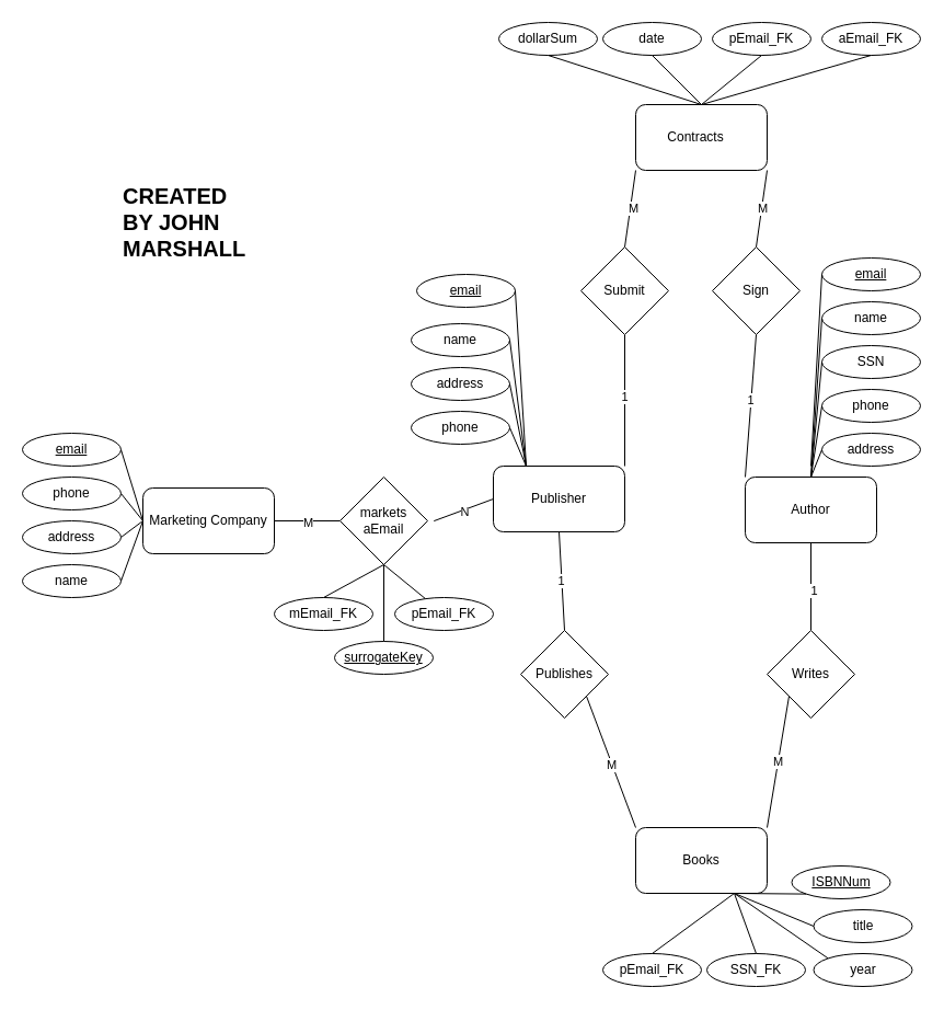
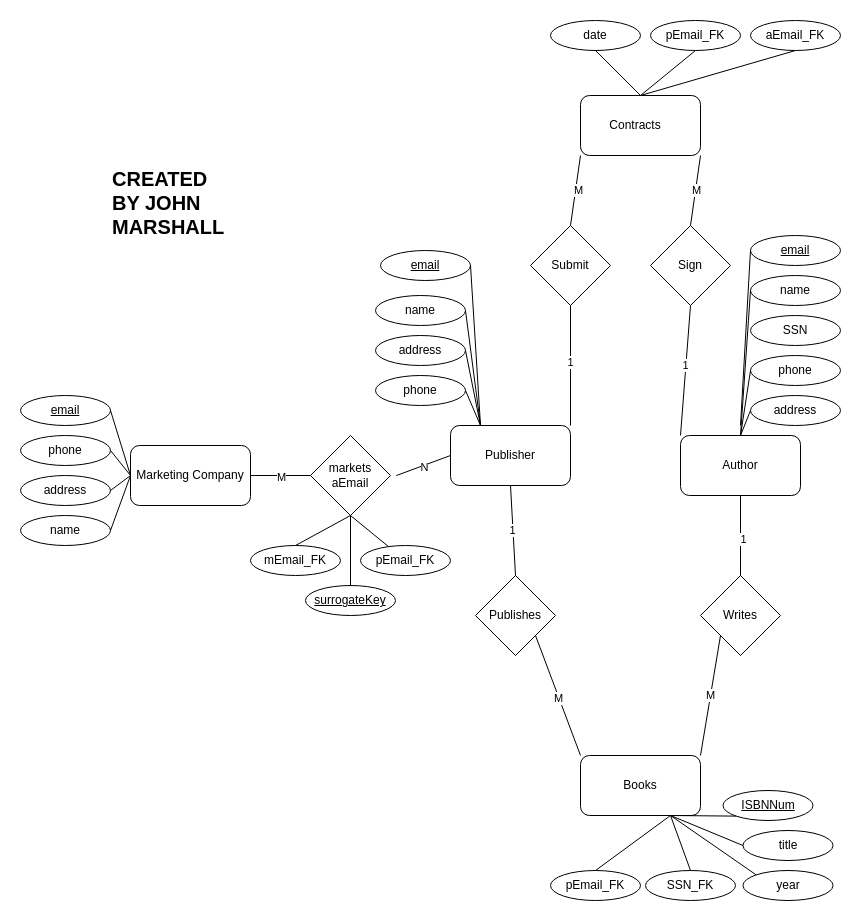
  <mxCell id="0" />
  <mxCell id="1" parent="0" />
  <mxCell id="2" value="Author" style="rounded=1;whiteSpace=wrap;html=1;" parent="1" vertex="1"><mxGeometry x="680" y="435" width="120" height="60" as="geometry" /></mxCell>
  <mxCell id="3" value="SSN" style="ellipse;whiteSpace=wrap;html=1;" parent="1" vertex="1"><mxGeometry x="750" y="315" width="90" height="30" as="geometry" /></mxCell>
  <mxCell id="4" value="name" style="ellipse;whiteSpace=wrap;html=1;" parent="1" vertex="1"><mxGeometry x="750" y="275" width="90" height="30" as="geometry" /></mxCell>
  <mxCell id="5" value="" style="endArrow=none;html=1;rounded=0;entryX=0;entryY=0.5;entryDx=0;entryDy=0;exitX=0.5;exitY=0;exitDx=0;exitDy=0;" parent="1" source="2" target="4" edge="1"><mxGeometry width="50" height="50" relative="1" as="geometry"><mxPoint x="790" y="505" as="sourcePoint" /><mxPoint x="570" y="626" as="targetPoint" /></mxGeometry></mxCell>
- <mxCell id="6" value="" style="endArrow=none;html=1;rounded=0;exitX=0.5;exitY=0;exitDx=0;exitDy=0;entryX=0;entryY=0.5;entryDx=0;entryDy=0;" parent="1" source="2" target="3" edge="1"><mxGeometry width="50" height="50" relative="1" as="geometry"><mxPoint x="520" y="676" as="sourcePoint" /><mxPoint x="570" y="626" as="targetPoint" /></mxGeometry></mxCell>
  <mxCell id="7" value="phone" style="ellipse;whiteSpace=wrap;html=1;" parent="1" vertex="1"><mxGeometry x="750" y="355" width="90" height="30" as="geometry" /></mxCell>
  <mxCell id="8" value="address" style="ellipse;whiteSpace=wrap;html=1;" parent="1" vertex="1"><mxGeometry x="750" y="395" width="90" height="30" as="geometry" /></mxCell>
  <mxCell id="9" value="" style="endArrow=none;html=1;rounded=0;entryX=0;entryY=0.5;entryDx=0;entryDy=0;exitX=0.5;exitY=0;exitDx=0;exitDy=0;" parent="1" source="2" target="7" edge="1"><mxGeometry width="50" height="50" relative="1" as="geometry"><mxPoint x="650" y="586" as="sourcePoint" /><mxPoint x="700" y="536" as="targetPoint" /></mxGeometry></mxCell>
  <mxCell id="10" value="" style="endArrow=none;html=1;rounded=0;entryX=0;entryY=0.5;entryDx=0;entryDy=0;exitX=0.5;exitY=0;exitDx=0;exitDy=0;" parent="1" source="2" target="8" edge="1"><mxGeometry width="50" height="50" relative="1" as="geometry"><mxPoint x="790" y="505" as="sourcePoint" /><mxPoint x="700" y="536" as="targetPoint" /></mxGeometry></mxCell>
  <mxCell id="11" value="Books" style="rounded=1;whiteSpace=wrap;html=1;" parent="1" vertex="1"><mxGeometry x="580" y="755" width="120" height="60" as="geometry" /></mxCell>
  <mxCell id="12" value="&lt;u&gt;ISBNNum&lt;/u&gt;" style="ellipse;whiteSpace=wrap;html=1;" parent="1" vertex="1"><mxGeometry x="722.5" y="790" width="90" height="30" as="geometry" /></mxCell>
  <mxCell id="13" value="title" style="ellipse;whiteSpace=wrap;html=1;" parent="1" vertex="1"><mxGeometry x="742.5" y="830" width="90" height="30" as="geometry" /></mxCell>
  <mxCell id="14" value="" style="endArrow=none;html=1;rounded=0;entryX=0;entryY=0.5;entryDx=0;entryDy=0;exitX=0.75;exitY=1;exitDx=0;exitDy=0;" parent="1" source="11" target="13" edge="1"><mxGeometry width="50" height="50" relative="1" as="geometry"><mxPoint x="502.5" y="980" as="sourcePoint" /><mxPoint x="552.5" y="930" as="targetPoint" /></mxGeometry></mxCell>
  <mxCell id="15" value="" style="endArrow=none;html=1;rounded=0;entryX=0;entryY=1;entryDx=0;entryDy=0;exitX=0.75;exitY=1;exitDx=0;exitDy=0;" parent="1" source="11" target="12" edge="1"><mxGeometry width="50" height="50" relative="1" as="geometry"><mxPoint x="652.5" y="850" as="sourcePoint" /><mxPoint x="552.5" y="930" as="targetPoint" /></mxGeometry></mxCell>
  <mxCell id="16" value="year" style="ellipse;whiteSpace=wrap;html=1;" parent="1" vertex="1"><mxGeometry x="742.5" y="870" width="90" height="30" as="geometry" /></mxCell>
  <mxCell id="17" value="" style="endArrow=none;html=1;rounded=0;entryX=0;entryY=0;entryDx=0;entryDy=0;exitX=0.75;exitY=1;exitDx=0;exitDy=0;" parent="1" source="11" target="16" edge="1"><mxGeometry width="50" height="50" relative="1" as="geometry"><mxPoint x="652.5" y="850" as="sourcePoint" /><mxPoint x="682.5" y="840" as="targetPoint" /></mxGeometry></mxCell>
  <mxCell id="18" value="Publisher" style="rounded=1;whiteSpace=wrap;html=1;" parent="1" vertex="1"><mxGeometry x="450" y="425" width="120" height="60" as="geometry" /></mxCell>
  <mxCell id="19" value="&lt;u&gt;email&lt;/u&gt;" style="ellipse;whiteSpace=wrap;html=1;" parent="1" vertex="1"><mxGeometry x="380" y="250" width="90" height="30" as="geometry" /></mxCell>
  <mxCell id="20" value="name" style="ellipse;whiteSpace=wrap;html=1;" parent="1" vertex="1"><mxGeometry x="375" y="295" width="90" height="30" as="geometry" /></mxCell>
  <mxCell id="21" value="" style="endArrow=none;html=1;rounded=0;entryX=1;entryY=0.5;entryDx=0;entryDy=0;exitX=0.25;exitY=0;exitDx=0;exitDy=0;" parent="1" source="18" target="20" edge="1"><mxGeometry width="50" height="50" relative="1" as="geometry"><mxPoint x="-70" y="665" as="sourcePoint" /><mxPoint x="-20" y="615" as="targetPoint" /></mxGeometry></mxCell>
  <mxCell id="22" value="" style="endArrow=none;html=1;rounded=0;exitX=0.25;exitY=0;exitDx=0;exitDy=0;entryX=1;entryY=0.5;entryDx=0;entryDy=0;" parent="1" source="18" target="19" edge="1"><mxGeometry width="50" height="50" relative="1" as="geometry"><mxPoint x="-70" y="665" as="sourcePoint" /><mxPoint x="-20" y="615" as="targetPoint" /></mxGeometry></mxCell>
  <mxCell id="23" value="address" style="ellipse;whiteSpace=wrap;html=1;" parent="1" vertex="1"><mxGeometry x="375" y="335" width="90" height="30" as="geometry" /></mxCell>
  <mxCell id="24" value="phone" style="ellipse;whiteSpace=wrap;html=1;" parent="1" vertex="1"><mxGeometry x="375" y="375" width="90" height="30" as="geometry" /></mxCell>
  <mxCell id="25" value="" style="endArrow=none;html=1;rounded=0;entryX=1;entryY=0.5;entryDx=0;entryDy=0;exitX=0.25;exitY=0;exitDx=0;exitDy=0;" parent="1" source="18" target="23" edge="1"><mxGeometry width="50" height="50" relative="1" as="geometry"><mxPoint x="60" y="575" as="sourcePoint" /><mxPoint x="110" y="525" as="targetPoint" /></mxGeometry></mxCell>
  <mxCell id="26" value="" style="endArrow=none;html=1;rounded=0;entryX=1;entryY=0.5;entryDx=0;entryDy=0;exitX=0.25;exitY=0;exitDx=0;exitDy=0;" parent="1" source="18" target="24" edge="1"><mxGeometry width="50" height="50" relative="1" as="geometry"><mxPoint x="140" y="485" as="sourcePoint" /><mxPoint x="110" y="525" as="targetPoint" /></mxGeometry></mxCell>
  <mxCell id="27" value="Contracts&amp;nbsp; &amp;nbsp;" style="rounded=1;whiteSpace=wrap;html=1;" parent="1" vertex="1"><mxGeometry x="580" y="95" width="120" height="60" as="geometry" /></mxCell>
- <mxCell id="28" value="dollarSum" style="ellipse;whiteSpace=wrap;html=1;" parent="1" vertex="1"><mxGeometry x="455" y="20" width="90" height="30" as="geometry" /></mxCell>
  <mxCell id="29" value="date" style="ellipse;whiteSpace=wrap;html=1;" parent="1" vertex="1"><mxGeometry x="550" y="20" width="90" height="30" as="geometry" /></mxCell>
- <mxCell id="30" value="" style="endArrow=none;html=1;rounded=0;entryX=0.5;entryY=1;entryDx=0;entryDy=0;exitX=0.5;exitY=0;exitDx=0;exitDy=0;" parent="1" source="27" target="28" edge="1"><mxGeometry width="50" height="50" relative="1" as="geometry"><mxPoint x="505" y="165" as="sourcePoint" /><mxPoint x="555" y="115" as="targetPoint" /></mxGeometry></mxCell>
  <mxCell id="31" value="" style="endArrow=none;html=1;rounded=0;exitX=0.5;exitY=0;exitDx=0;exitDy=0;entryX=0.5;entryY=1;entryDx=0;entryDy=0;" parent="1" source="27" target="29" edge="1"><mxGeometry width="50" height="50" relative="1" as="geometry"><mxPoint x="505" y="165" as="sourcePoint" /><mxPoint x="555" y="115" as="targetPoint" /></mxGeometry></mxCell>
  <mxCell id="32" value="Publishes" style="rhombus;whiteSpace=wrap;html=1;" parent="1" vertex="1"><mxGeometry x="475" y="575" width="80" height="80" as="geometry" /></mxCell>
  <mxCell id="33" value="Writes" style="rhombus;whiteSpace=wrap;html=1;" parent="1" vertex="1"><mxGeometry x="700" y="575" width="80" height="80" as="geometry" /></mxCell>
  <mxCell id="34" value="Submit" style="rhombus;whiteSpace=wrap;html=1;" parent="1" vertex="1"><mxGeometry x="530" y="225" width="80" height="80" as="geometry" /></mxCell>
  <mxCell id="35" value="" style="endArrow=none;html=1;rounded=0;exitX=0.5;exitY=1;exitDx=0;exitDy=0;entryX=0.5;entryY=0;entryDx=0;entryDy=0;" parent="1" source="18" target="32" edge="1"><mxGeometry width="50" height="50" relative="1" as="geometry"><mxPoint x="290" y="560" as="sourcePoint" /><mxPoint x="190" y="620" as="targetPoint" /></mxGeometry></mxCell>
  <mxCell id="36" value="1" style="edgeLabel;html=1;align=center;verticalAlign=middle;resizable=0;points=[];" parent="35" vertex="1" connectable="0"><mxGeometry x="-0.004" y="-1" relative="1" as="geometry"><mxPoint as="offset" /></mxGeometry></mxCell>
  <mxCell id="37" value="" style="endArrow=none;html=1;rounded=0;exitX=1;exitY=1;exitDx=0;exitDy=0;entryX=0;entryY=0;entryDx=0;entryDy=0;" parent="1" source="32" target="11" edge="1"><mxGeometry width="50" height="50" relative="1" as="geometry"><mxPoint x="290" y="560" as="sourcePoint" /><mxPoint x="340" y="510" as="targetPoint" /></mxGeometry></mxCell>
  <mxCell id="38" value="M" style="edgeLabel;html=1;align=center;verticalAlign=middle;resizable=0;points=[];" parent="37" vertex="1" connectable="0"><mxGeometry x="0.024" y="-1" relative="1" as="geometry"><mxPoint as="offset" /></mxGeometry></mxCell>
  <mxCell id="39" value="" style="endArrow=none;html=1;rounded=0;exitX=1;exitY=0;exitDx=0;exitDy=0;entryX=0.5;entryY=1;entryDx=0;entryDy=0;" parent="1" source="18" target="34" edge="1"><mxGeometry width="50" height="50" relative="1" as="geometry"><mxPoint x="290" y="410" as="sourcePoint" /><mxPoint x="340" y="360" as="targetPoint" /></mxGeometry></mxCell>
  <mxCell id="40" value="1" style="edgeLabel;html=1;align=center;verticalAlign=middle;resizable=0;points=[];" parent="39" vertex="1" connectable="0"><mxGeometry x="0.071" y="1" relative="1" as="geometry"><mxPoint as="offset" /></mxGeometry></mxCell>
  <mxCell id="41" value="" style="endArrow=none;html=1;rounded=0;exitX=0.5;exitY=0;exitDx=0;exitDy=0;entryX=0;entryY=1;entryDx=0;entryDy=0;" parent="1" source="34" target="27" edge="1"><mxGeometry width="50" height="50" relative="1" as="geometry"><mxPoint x="290" y="410" as="sourcePoint" /><mxPoint x="340" y="360" as="targetPoint" /></mxGeometry></mxCell>
  <mxCell id="42" value="M" style="edgeLabel;html=1;align=center;verticalAlign=middle;resizable=0;points=[];" parent="41" vertex="1" connectable="0"><mxGeometry x="0.009" y="-2" relative="1" as="geometry"><mxPoint as="offset" /></mxGeometry></mxCell>
  <mxCell id="43" value="" style="endArrow=none;html=1;rounded=0;exitX=1;exitY=0;exitDx=0;exitDy=0;entryX=0;entryY=1;entryDx=0;entryDy=0;" parent="1" source="11" target="33" edge="1"><mxGeometry width="50" height="50" relative="1" as="geometry"><mxPoint x="500" y="660" as="sourcePoint" /><mxPoint x="550" y="610" as="targetPoint" /></mxGeometry></mxCell>
  <mxCell id="44" value="M" style="edgeLabel;html=1;align=center;verticalAlign=middle;resizable=0;points=[];" parent="43" vertex="1" connectable="0"><mxGeometry x="0.001" relative="1" as="geometry"><mxPoint x="-1" as="offset" /></mxGeometry></mxCell>
  <mxCell id="45" value="" style="endArrow=none;html=1;rounded=0;exitX=0.5;exitY=0;exitDx=0;exitDy=0;entryX=0.5;entryY=1;entryDx=0;entryDy=0;" parent="1" source="33" target="2" edge="1"><mxGeometry width="50" height="50" relative="1" as="geometry"><mxPoint x="500" y="660" as="sourcePoint" /><mxPoint x="550" y="610" as="targetPoint" /></mxGeometry></mxCell>
  <mxCell id="46" value="1" style="edgeLabel;html=1;align=center;verticalAlign=middle;resizable=0;points=[];" parent="45" vertex="1" connectable="0"><mxGeometry x="-0.068" y="-2" relative="1" as="geometry"><mxPoint as="offset" /></mxGeometry></mxCell>
  <mxCell id="47" value="Sign" style="rhombus;whiteSpace=wrap;html=1;" parent="1" vertex="1"><mxGeometry x="650" y="225" width="80" height="80" as="geometry" /></mxCell>
  <mxCell id="48" value="" style="endArrow=none;html=1;rounded=0;entryX=0;entryY=0;entryDx=0;entryDy=0;exitX=0.5;exitY=1;exitDx=0;exitDy=0;" parent="1" source="47" target="2" edge="1"><mxGeometry width="50" height="50" relative="1" as="geometry"><mxPoint x="440" y="620" as="sourcePoint" /><mxPoint x="490" y="570" as="targetPoint" /></mxGeometry></mxCell>
  <mxCell id="49" value="1" style="edgeLabel;html=1;align=center;verticalAlign=middle;resizable=0;points=[];" parent="48" vertex="1" connectable="0"><mxGeometry x="-0.075" y="-1" relative="1" as="geometry"><mxPoint as="offset" /></mxGeometry></mxCell>
  <mxCell id="50" value="" style="endArrow=none;html=1;rounded=0;entryX=0.5;entryY=0;entryDx=0;entryDy=0;exitX=1;exitY=1;exitDx=0;exitDy=0;" parent="1" source="27" target="47" edge="1"><mxGeometry width="50" height="50" relative="1" as="geometry"><mxPoint x="620" y="370" as="sourcePoint" /><mxPoint x="660" y="485" as="targetPoint" /></mxGeometry></mxCell>
  <mxCell id="51" value="M" style="edgeLabel;html=1;align=center;verticalAlign=middle;resizable=0;points=[];" parent="50" vertex="1" connectable="0"><mxGeometry x="-0.005" relative="1" as="geometry"><mxPoint as="offset" /></mxGeometry></mxCell>
  <mxCell id="52" value="CREATED BY JOHN MARSHALL" style="text;whiteSpace=wrap;html=1;fontSize=20;fontStyle=1" parent="1" vertex="1"><mxGeometry x="110" y="160" width="120" height="90" as="geometry" /></mxCell>
  <mxCell id="53" value="pEmail_FK" style="ellipse;whiteSpace=wrap;html=1;" parent="1" vertex="1"><mxGeometry x="650" y="20" width="90" height="30" as="geometry" /></mxCell>
  <mxCell id="54" value="aEmail_FK" style="ellipse;whiteSpace=wrap;html=1;" parent="1" vertex="1"><mxGeometry x="750" y="20" width="90" height="30" as="geometry" /></mxCell>
  <mxCell id="55" value="pEmail_FK" style="ellipse;whiteSpace=wrap;html=1;" parent="1" vertex="1"><mxGeometry x="550" y="870" width="90" height="30" as="geometry" /></mxCell>
  <mxCell id="56" value="SSN_FK" style="ellipse;whiteSpace=wrap;html=1;" parent="1" vertex="1"><mxGeometry x="645" y="870" width="90" height="30" as="geometry" /></mxCell>
  <mxCell id="57" value="" style="endArrow=none;html=1;rounded=0;entryX=0.5;entryY=1;entryDx=0;entryDy=0;exitX=0.5;exitY=0;exitDx=0;exitDy=0;" parent="1" source="27" target="53" edge="1"><mxGeometry width="50" height="50" relative="1" as="geometry"><mxPoint x="470" y="105" as="sourcePoint" /><mxPoint x="520" y="55" as="targetPoint" /></mxGeometry></mxCell>
  <mxCell id="58" value="" style="endArrow=none;html=1;rounded=0;exitX=0.5;exitY=1;exitDx=0;exitDy=0;entryX=0.5;entryY=0;entryDx=0;entryDy=0;" parent="1" source="54" target="27" edge="1"><mxGeometry width="50" height="50" relative="1" as="geometry"><mxPoint x="600" y="-5" as="sourcePoint" /><mxPoint x="490" y="-25" as="targetPoint" /></mxGeometry></mxCell>
  <mxCell id="59" value="" style="endArrow=none;html=1;rounded=0;exitX=0.5;exitY=0;exitDx=0;exitDy=0;entryX=0.75;entryY=1;entryDx=0;entryDy=0;" parent="1" source="56" target="11" edge="1"><mxGeometry width="50" height="50" relative="1" as="geometry"><mxPoint x="662.5" y="730" as="sourcePoint" /><mxPoint x="652.5" y="850" as="targetPoint" /></mxGeometry></mxCell>
  <mxCell id="60" value="" style="endArrow=none;html=1;rounded=0;exitX=0.5;exitY=0;exitDx=0;exitDy=0;entryX=0.75;entryY=1;entryDx=0;entryDy=0;" parent="1" source="55" target="11" edge="1"><mxGeometry width="50" height="50" relative="1" as="geometry"><mxPoint x="662.5" y="730" as="sourcePoint" /><mxPoint x="712.5" y="680" as="targetPoint" /></mxGeometry></mxCell>
  <mxCell id="61" value="Marketing Company" style="rounded=1;whiteSpace=wrap;html=1;" parent="1" vertex="1"><mxGeometry x="130" y="445" width="120" height="60" as="geometry" /></mxCell>
  <mxCell id="62" value="&lt;u&gt;email&lt;/u&gt;" style="ellipse;whiteSpace=wrap;html=1;" parent="1" vertex="1"><mxGeometry x="20" y="395" width="90" height="30" as="geometry" /></mxCell>
  <mxCell id="63" value="name" style="ellipse;whiteSpace=wrap;html=1;" parent="1" vertex="1"><mxGeometry x="20" y="515" width="90" height="30" as="geometry" /></mxCell>
  <mxCell id="64" value="address" style="ellipse;whiteSpace=wrap;html=1;" parent="1" vertex="1"><mxGeometry x="20" y="475" width="90" height="30" as="geometry" /></mxCell>
  <mxCell id="65" value="phone" style="ellipse;whiteSpace=wrap;html=1;" parent="1" vertex="1"><mxGeometry x="20" y="435" width="90" height="30" as="geometry" /></mxCell>
  <mxCell id="66" value="markets aEmail" style="rhombus;whiteSpace=wrap;html=1;" parent="1" vertex="1"><mxGeometry x="310" y="435" width="80" height="80" as="geometry" /></mxCell>
  <mxCell id="67" value="" style="endArrow=none;html=1;rounded=0;exitX=1;exitY=0.5;exitDx=0;exitDy=0;entryX=0;entryY=0.5;entryDx=0;entryDy=0;" parent="1" source="61" target="66" edge="1"><mxGeometry width="50" height="50" relative="1" as="geometry"><mxPoint x="160" y="405" as="sourcePoint" /><mxPoint x="310" y="405" as="targetPoint" /></mxGeometry></mxCell>
  <mxCell id="68" value="M" style="edgeLabel;html=1;align=center;verticalAlign=middle;resizable=0;points=[];" parent="67" vertex="1" connectable="0"><mxGeometry x="-0.004" y="-1" relative="1" as="geometry"><mxPoint as="offset" /></mxGeometry></mxCell>
  <mxCell id="69" value="" style="endArrow=none;html=1;rounded=0;exitX=1.072;exitY=0.501;exitDx=0;exitDy=0;exitPerimeter=0;entryX=0;entryY=0.5;entryDx=0;entryDy=0;" parent="1" source="66" target="18" edge="1"><mxGeometry width="50" height="50" relative="1" as="geometry"><mxPoint x="160" y="405" as="sourcePoint" /><mxPoint x="210" y="355" as="targetPoint" /></mxGeometry></mxCell>
  <mxCell id="70" value="N" style="edgeLabel;html=1;align=center;verticalAlign=middle;resizable=0;points=[];" parent="69" vertex="1" connectable="0"><mxGeometry x="0.006" y="-2" relative="1" as="geometry"><mxPoint as="offset" /></mxGeometry></mxCell>
  <mxCell id="71" value="" style="endArrow=none;html=1;rounded=0;exitX=1;exitY=0.5;exitDx=0;exitDy=0;entryX=0;entryY=0.5;entryDx=0;entryDy=0;" parent="1" source="62" target="61" edge="1"><mxGeometry width="50" height="50" relative="1" as="geometry"><mxPoint x="200" y="325" as="sourcePoint" /><mxPoint x="250" y="275" as="targetPoint" /></mxGeometry></mxCell>
  <mxCell id="72" value="" style="endArrow=none;html=1;rounded=0;exitX=0;exitY=0.5;exitDx=0;exitDy=0;entryX=1;entryY=0.5;entryDx=0;entryDy=0;" parent="1" source="61" target="65" edge="1"><mxGeometry width="50" height="50" relative="1" as="geometry"><mxPoint x="170" y="415" as="sourcePoint" /><mxPoint x="220" y="365" as="targetPoint" /></mxGeometry></mxCell>
  <mxCell id="73" value="" style="endArrow=none;html=1;rounded=0;exitX=1;exitY=0.5;exitDx=0;exitDy=0;entryX=0;entryY=0.5;entryDx=0;entryDy=0;" parent="1" source="64" target="61" edge="1"><mxGeometry width="50" height="50" relative="1" as="geometry"><mxPoint x="120" y="420" as="sourcePoint" /><mxPoint x="140" y="485" as="targetPoint" /></mxGeometry></mxCell>
  <mxCell id="74" value="" style="endArrow=none;html=1;rounded=0;exitX=1;exitY=0.5;exitDx=0;exitDy=0;entryX=0;entryY=0.5;entryDx=0;entryDy=0;" parent="1" source="63" target="61" edge="1"><mxGeometry width="50" height="50" relative="1" as="geometry"><mxPoint x="130" y="430" as="sourcePoint" /><mxPoint x="150" y="495" as="targetPoint" /></mxGeometry></mxCell>
  <mxCell id="75" value="mEmail_FK" style="ellipse;whiteSpace=wrap;html=1;" parent="1" vertex="1"><mxGeometry x="250" y="545" width="90" height="30" as="geometry" /></mxCell>
  <mxCell id="76" value="&lt;u&gt;surrogateKey&lt;/u&gt;" style="ellipse;whiteSpace=wrap;html=1;" parent="1" vertex="1"><mxGeometry x="305" y="585" width="90" height="30" as="geometry" /></mxCell>
  <mxCell id="77" value="pEmail_FK" style="ellipse;whiteSpace=wrap;html=1;" parent="1" vertex="1"><mxGeometry x="360" y="545" width="90" height="30" as="geometry" /></mxCell>
  <mxCell id="78" value="" style="endArrow=none;html=1;rounded=0;entryX=0.5;entryY=1;entryDx=0;entryDy=0;exitX=0.5;exitY=0;exitDx=0;exitDy=0;" parent="1" source="75" target="66" edge="1"><mxGeometry width="50" height="50" relative="1" as="geometry"><mxPoint x="300" y="525" as="sourcePoint" /><mxPoint x="390" y="335" as="targetPoint" /></mxGeometry></mxCell>
  <mxCell id="79" value="" style="endArrow=none;html=1;rounded=0;entryX=0.5;entryY=1;entryDx=0;entryDy=0;" parent="1" source="77" target="66" edge="1"><mxGeometry width="50" height="50" relative="1" as="geometry"><mxPoint x="340" y="385" as="sourcePoint" /><mxPoint x="420" y="515" as="targetPoint" /></mxGeometry></mxCell>
  <mxCell id="80" value="" style="endArrow=none;html=1;rounded=0;exitX=0.5;exitY=1;exitDx=0;exitDy=0;entryX=0.5;entryY=0;entryDx=0;entryDy=0;" parent="1" source="66" target="76" edge="1"><mxGeometry width="50" height="50" relative="1" as="geometry"><mxPoint x="140" y="440" as="sourcePoint" /><mxPoint x="160" y="505" as="targetPoint" /></mxGeometry></mxCell>
  <mxCell id="81" value="&lt;u&gt;email&lt;/u&gt;" style="ellipse;whiteSpace=wrap;html=1;" vertex="1" parent="1"><mxGeometry x="750" y="235" width="90" height="30" as="geometry" /></mxCell>
  <mxCell id="82" value="" style="endArrow=none;html=1;rounded=0;entryX=0;entryY=0.5;entryDx=0;entryDy=0;" edge="1" parent="1" target="81"><mxGeometry width="50" height="50" relative="1" as="geometry"><mxPoint x="740" y="425" as="sourcePoint" /><mxPoint x="760" y="300" as="targetPoint" /></mxGeometry></mxCell>
